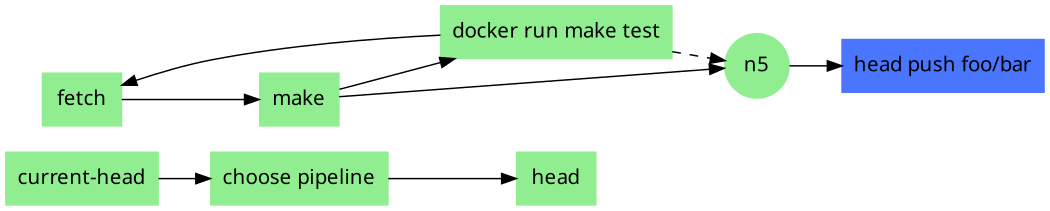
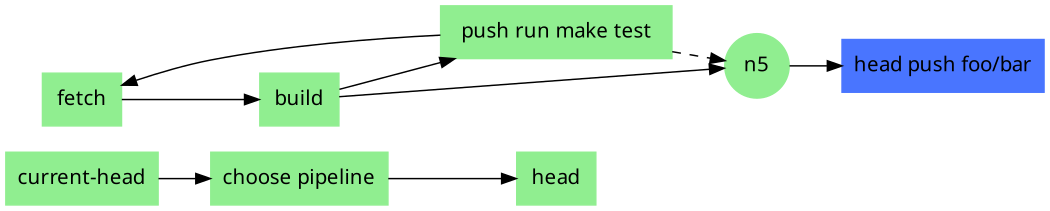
  digraph {
    fontname="ui-system,sans-serif"
    rankdir=LR
    node [color="#90ee90" fillcolor="#90ee90" fontname="ui-system,sans-serif" shape=box style=filled]
    edge [fontname="ui-system,sans-serif"]
    n1 [label="current-head"]
    n2 [label="choose pipeline"]
    n3 [label=head]
    n4 [label=fetch]
-   n5 [label=make]
-   n6 [label="docker run make test"]
+   n5 [label=build]
+   n6 [label="push run make test"]
    n7 [label=n5 shape=circle]
    n8 [color="#4975ff" fillcolor="#4975ff" label="head push foo/bar"]
    n1 -> n2
    n2 -> n3
    n4 -> n5
    n5 -> n6
    n5 -> n7
    n6 -> n4
    n6 -> n7 [style=dashed]
    n7 -> n8
  }
